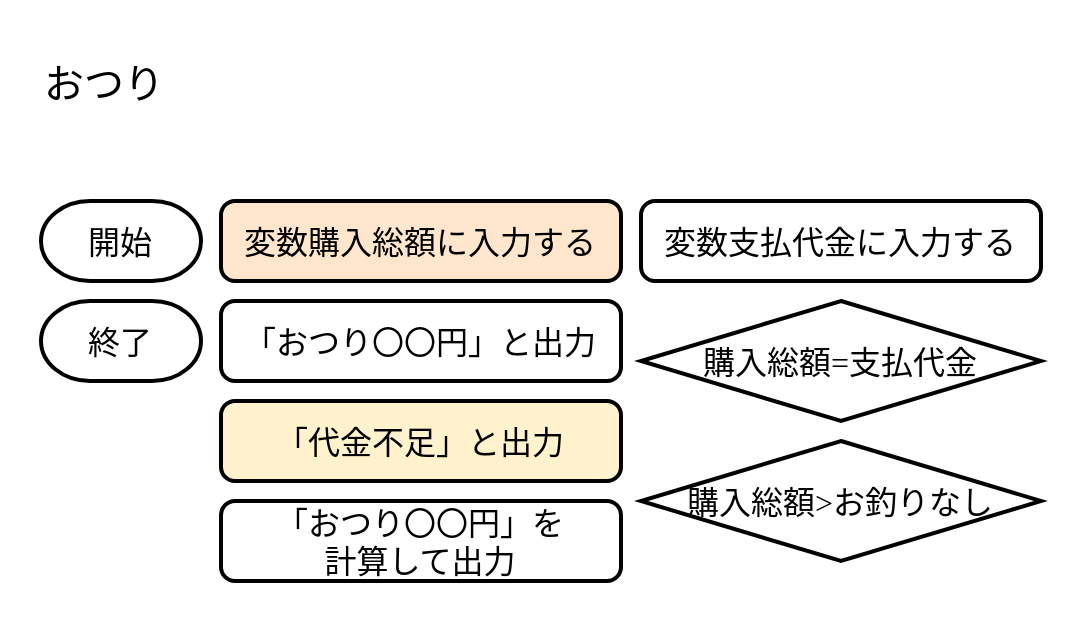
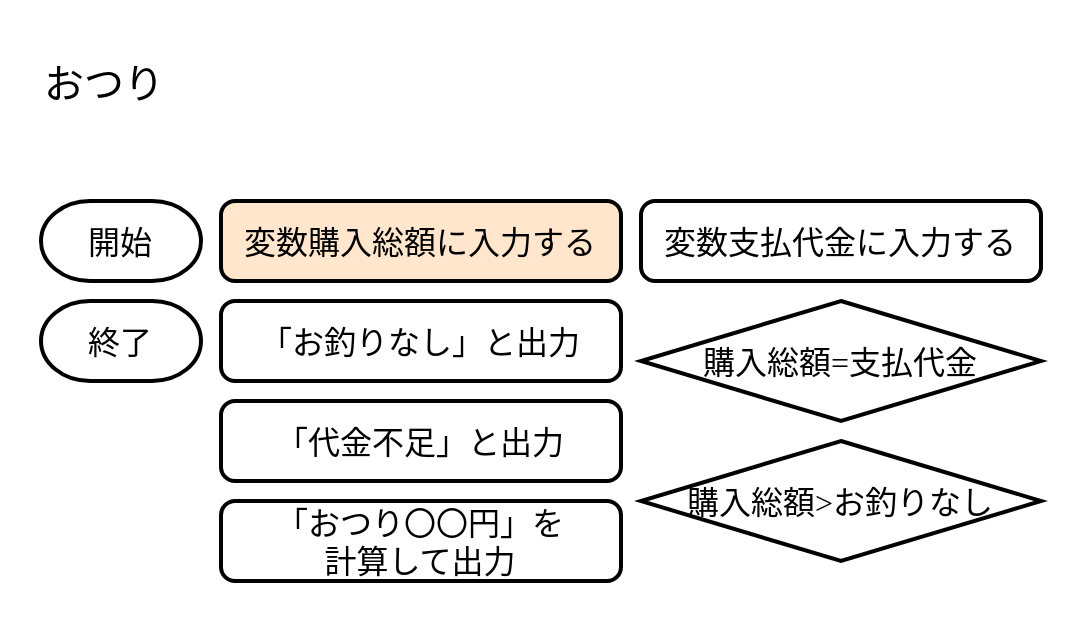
  <mxCell id="0" />
  <mxCell id="1" parent="0" />
  <mxCell id="2" value="おつり" style="text;strokeColor=none;fillColor=none;align=left;verticalAlign=middle;rounded=0;fontFamily=BIZ UDPGothic;fontSize=20;" parent="1" vertex="1"><mxGeometry x="20" y="20" width="160" height="40" as="geometry" /></mxCell>
  <mxCell id="3" value="開始" style="strokeWidth=2;shape=mxgraph.flowchart.terminator;fontFamily=BIZ UDPGothic;fontSize=16;" parent="1" vertex="1"><mxGeometry x="20" y="100" width="80" height="40" as="geometry" /></mxCell>
  <mxCell id="4" value="終了" style="strokeWidth=2;shape=mxgraph.flowchart.terminator;fontFamily=BIZ UDPGothic;fontSize=16;" parent="1" vertex="1"><mxGeometry x="20" y="150" width="80" height="40" as="geometry" /></mxCell>
  <mxCell id="5" value="変数支払代金に入力する" style="rounded=1;absoluteArcSize=1;arcSize=14;strokeWidth=2;fontFamily=BIZ UDPGothic;fontSize=16;" parent="1" vertex="1"><mxGeometry x="320" y="100" width="200" height="40" as="geometry" /></mxCell>
- <mxCell id="6" value="「おつり〇〇円」と出力" style="rounded=1;absoluteArcSize=1;arcSize=14;strokeWidth=2;fontFamily=BIZ UDPGothic;fontSize=16;" parent="1" vertex="1"><mxGeometry x="110" y="150" width="200" height="40" as="geometry" /></mxCell>
- <mxCell id="7" value="「代金不足」と出力" style="rounded=1;absoluteArcSize=1;arcSize=14;strokeWidth=2;fontFamily=BIZ UDPGothic;fontSize=16;fillColor=#fff2cc;" parent="1" vertex="1"><mxGeometry x="110" y="200" width="200" height="40" as="geometry" /></mxCell>
+ <mxCell id="6" value="「お釣りなし」と出力" style="rounded=1;absoluteArcSize=1;arcSize=14;strokeWidth=2;fontFamily=BIZ UDPGothic;fontSize=16;" parent="1" vertex="1"><mxGeometry x="110" y="150" width="200" height="40" as="geometry" /></mxCell>
+ <mxCell id="7" value="「代金不足」と出力" style="rounded=1;absoluteArcSize=1;arcSize=14;strokeWidth=2;fontFamily=BIZ UDPGothic;fontSize=16;" parent="1" vertex="1"><mxGeometry x="110" y="200" width="200" height="40" as="geometry" /></mxCell>
  <mxCell id="8" value="変数購入総額に入力する" style="rounded=1;absoluteArcSize=1;arcSize=14;strokeWidth=2;fontFamily=BIZ UDPGothic;fontSize=16;fillColor=#ffe6cc;" parent="1" vertex="1"><mxGeometry x="110" y="100" width="200" height="40" as="geometry" /></mxCell>
  <mxCell id="9" value="「おつり〇〇円」を&#10;計算して出力" style="rounded=1;absoluteArcSize=1;arcSize=14;strokeWidth=2;fontFamily=BIZ UDPGothic;fontSize=16;" parent="1" vertex="1"><mxGeometry x="110" y="250" width="200" height="40" as="geometry" /></mxCell>
  <mxCell id="10" value="購入総額=支払代金" style="strokeWidth=2;shape=mxgraph.flowchart.decision;fontFamily=BIZ UDPGothic;fontSize=16;" parent="1" vertex="1"><mxGeometry x="320" y="150" width="200" height="60" as="geometry" /></mxCell>
  <mxCell id="11" value="購入総額&gt;お釣りなし" style="strokeWidth=2;shape=mxgraph.flowchart.decision;fontFamily=BIZ UDPGothic;fontSize=16;" parent="1" vertex="1"><mxGeometry x="320" y="220" width="200" height="60" as="geometry" /></mxCell>
